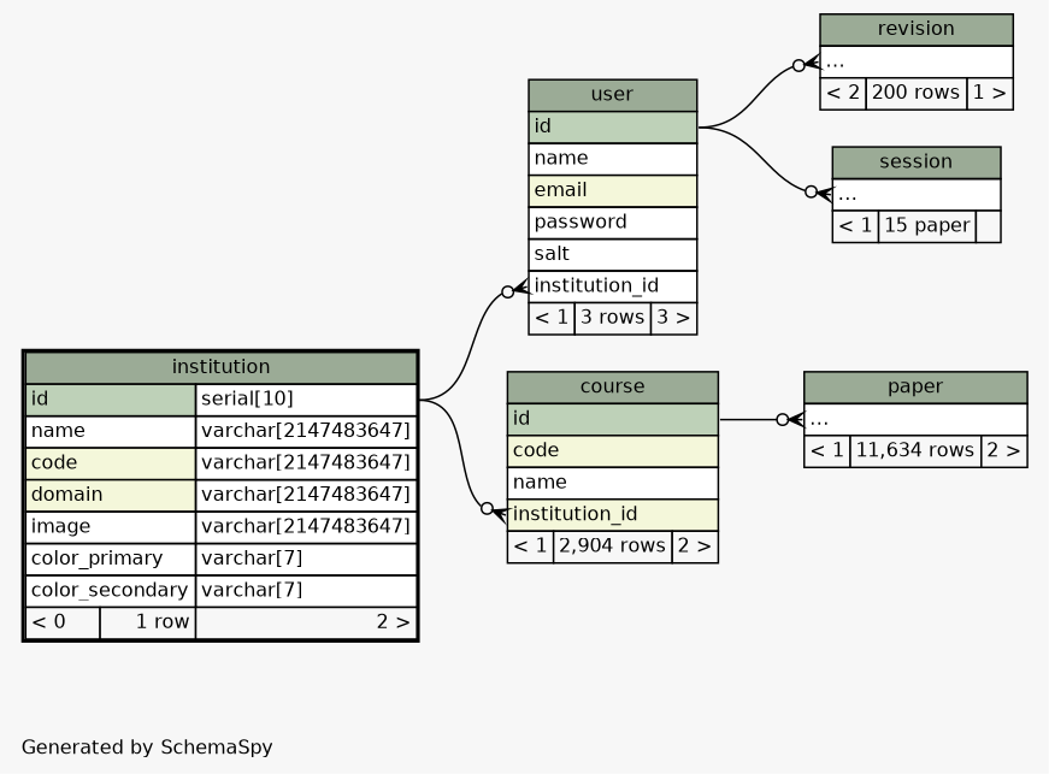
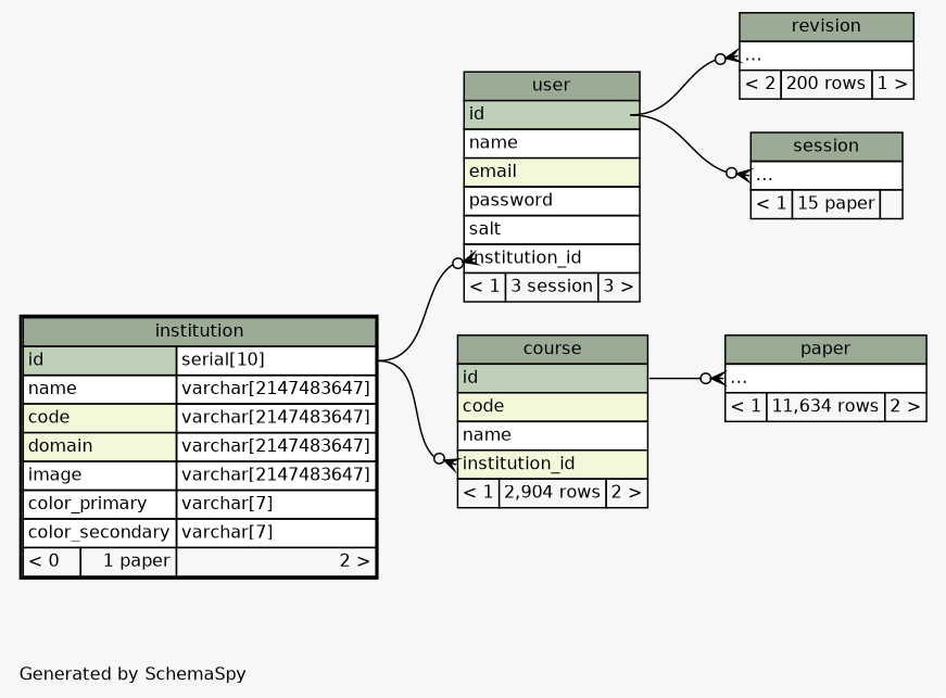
  digraph {
    bgcolor="#f7f7f7"
    fontname=Helvetica
    fontsize=11
    label="\nGenerated by SchemaSpy"
    labeljust=l
    nodesep=0.18
    rankdir=RL
    ranksep=0.46
    node [fontname=Helvetica fontsize=11 shape=plaintext]
    edge [arrowhead=none arrowsize=0.8 arrowtail=crowodot dir=back headport="id:e" tailport="elipses:w"]
    n1 [label=<     <TABLE BORDER="0" CELLBORDER="1" CELLSPACING="0" BGCOLOR="#ffffff">       <TR><TD COLSPAN="3" BGCOLOR="#9bab96" ALIGN="CENTER">course</TD></TR>       <TR><TD PORT="id" COLSPAN="3" BGCOLOR="#bed1b8" ALIGN="LEFT">id</TD></TR>       <TR><TD PORT="code" COLSPAN="3" BGCOLOR="#f4f7da" ALIGN="LEFT">code</TD></TR>       <TR><TD PORT="name" COLSPAN="3" ALIGN="LEFT">name</TD></TR>       <TR><TD PORT="institution_id" COLSPAN="3" BGCOLOR="#f4f7da" ALIGN="LEFT">institution_id</TD></TR>       <TR><TD ALIGN="LEFT" BGCOLOR="#f7f7f7">&lt; 1</TD><TD ALIGN="RIGHT" BGCOLOR="#f7f7f7">2,904 rows</TD><TD ALIGN="RIGHT" BGCOLOR="#f7f7f7">2 &gt;</TD></TR>     </TABLE>>]
-   n2 [label=<     <TABLE BORDER="2" CELLBORDER="1" CELLSPACING="0" BGCOLOR="#ffffff">       <TR><TD COLSPAN="3" BGCOLOR="#9bab96" ALIGN="CENTER">institution</TD></TR>       <TR><TD PORT="id" COLSPAN="2" BGCOLOR="#bed1b8" ALIGN="LEFT">id</TD><TD PORT="id.type" ALIGN="LEFT">serial[10]</TD></TR>       <TR><TD PORT="name" COLSPAN="2" ALIGN="LEFT">name</TD><TD PORT="name.type" ALIGN="LEFT">varchar[2147483647]</TD></TR>       <TR><TD PORT="code" COLSPAN="2" BGCOLOR="#f4f7da" ALIGN="LEFT">code</TD><TD PORT="code.type" ALIGN="LEFT">varchar[2147483647]</TD></TR>       <TR><TD PORT="domain" COLSPAN="2" BGCOLOR="#f4f7da" ALIGN="LEFT">domain</TD><TD PORT="domain.type" ALIGN="LEFT">varchar[2147483647]</TD></TR>       <TR><TD PORT="image" COLSPAN="2" ALIGN="LEFT">image</TD><TD PORT="image.type" ALIGN="LEFT">varchar[2147483647]</TD></TR>       <TR><TD PORT="color_primary" COLSPAN="2" ALIGN="LEFT">color_primary</TD><TD PORT="color_primary.type" ALIGN="LEFT">varchar[7]</TD></TR>       <TR><TD PORT="color_secondary" COLSPAN="2" ALIGN="LEFT">color_secondary</TD><TD PORT="color_secondary.type" ALIGN="LEFT">varchar[7]</TD></TR>       <TR><TD ALIGN="LEFT" BGCOLOR="#f7f7f7">&lt; 0</TD><TD ALIGN="RIGHT" BGCOLOR="#f7f7f7">1 row</TD><TD ALIGN="RIGHT" BGCOLOR="#f7f7f7">2 &gt;</TD></TR>     </TABLE>>]
+   n2 [label=<     <TABLE BORDER="2" CELLBORDER="1" CELLSPACING="0" BGCOLOR="#ffffff">       <TR><TD COLSPAN="3" BGCOLOR="#9bab96" ALIGN="CENTER">institution</TD></TR>       <TR><TD PORT="id" COLSPAN="2" BGCOLOR="#bed1b8" ALIGN="LEFT">id</TD><TD PORT="id.type" ALIGN="LEFT">serial[10]</TD></TR>       <TR><TD PORT="name" COLSPAN="2" ALIGN="LEFT">name</TD><TD PORT="name.type" ALIGN="LEFT">varchar[2147483647]</TD></TR>       <TR><TD PORT="code" COLSPAN="2" BGCOLOR="#f4f7da" ALIGN="LEFT">code</TD><TD PORT="code.type" ALIGN="LEFT">varchar[2147483647]</TD></TR>       <TR><TD PORT="domain" COLSPAN="2" BGCOLOR="#f4f7da" ALIGN="LEFT">domain</TD><TD PORT="domain.type" ALIGN="LEFT">varchar[2147483647]</TD></TR>       <TR><TD PORT="image" COLSPAN="2" ALIGN="LEFT">image</TD><TD PORT="image.type" ALIGN="LEFT">varchar[2147483647]</TD></TR>       <TR><TD PORT="color_primary" COLSPAN="2" ALIGN="LEFT">color_primary</TD><TD PORT="color_primary.type" ALIGN="LEFT">varchar[7]</TD></TR>       <TR><TD PORT="color_secondary" COLSPAN="2" ALIGN="LEFT">color_secondary</TD><TD PORT="color_secondary.type" ALIGN="LEFT">varchar[7]</TD></TR>       <TR><TD ALIGN="LEFT" BGCOLOR="#f7f7f7">&lt; 0</TD><TD ALIGN="RIGHT" BGCOLOR="#f7f7f7">1 paper</TD><TD ALIGN="RIGHT" BGCOLOR="#f7f7f7">2 &gt;</TD></TR>     </TABLE>>]
    n3 [label=<     <TABLE BORDER="0" CELLBORDER="1" CELLSPACING="0" BGCOLOR="#ffffff">       <TR><TD COLSPAN="3" BGCOLOR="#9bab96" ALIGN="CENTER">paper</TD></TR>       <TR><TD PORT="elipses" COLSPAN="3" ALIGN="LEFT">...</TD></TR>       <TR><TD ALIGN="LEFT" BGCOLOR="#f7f7f7">&lt; 1</TD><TD ALIGN="RIGHT" BGCOLOR="#f7f7f7">11,634 rows</TD><TD ALIGN="RIGHT" BGCOLOR="#f7f7f7">2 &gt;</TD></TR>     </TABLE>>]
    n4 [label=<     <TABLE BORDER="0" CELLBORDER="1" CELLSPACING="0" BGCOLOR="#ffffff">       <TR><TD COLSPAN="3" BGCOLOR="#9bab96" ALIGN="CENTER">revision</TD></TR>       <TR><TD PORT="elipses" COLSPAN="3" ALIGN="LEFT">...</TD></TR>       <TR><TD ALIGN="LEFT" BGCOLOR="#f7f7f7">&lt; 2</TD><TD ALIGN="RIGHT" BGCOLOR="#f7f7f7">200 rows</TD><TD ALIGN="RIGHT" BGCOLOR="#f7f7f7">1 &gt;</TD></TR>     </TABLE>>]
-   n5 [label=<     <TABLE BORDER="0" CELLBORDER="1" CELLSPACING="0" BGCOLOR="#ffffff">       <TR><TD COLSPAN="3" BGCOLOR="#9bab96" ALIGN="CENTER">user</TD></TR>       <TR><TD PORT="id" COLSPAN="3" BGCOLOR="#bed1b8" ALIGN="LEFT">id</TD></TR>       <TR><TD PORT="name" COLSPAN="3" ALIGN="LEFT">name</TD></TR>       <TR><TD PORT="email" COLSPAN="3" BGCOLOR="#f4f7da" ALIGN="LEFT">email</TD></TR>       <TR><TD PORT="password" COLSPAN="3" ALIGN="LEFT">password</TD></TR>       <TR><TD PORT="salt" COLSPAN="3" ALIGN="LEFT">salt</TD></TR>       <TR><TD PORT="institution_id" COLSPAN="3" ALIGN="LEFT">institution_id</TD></TR>       <TR><TD ALIGN="LEFT" BGCOLOR="#f7f7f7">&lt; 1</TD><TD ALIGN="RIGHT" BGCOLOR="#f7f7f7">3 rows</TD><TD ALIGN="RIGHT" BGCOLOR="#f7f7f7">3 &gt;</TD></TR>     </TABLE>>]
+   n5 [label=<     <TABLE BORDER="0" CELLBORDER="1" CELLSPACING="0" BGCOLOR="#ffffff">       <TR><TD COLSPAN="3" BGCOLOR="#9bab96" ALIGN="CENTER">user</TD></TR>       <TR><TD PORT="id" COLSPAN="3" BGCOLOR="#bed1b8" ALIGN="LEFT">id</TD></TR>       <TR><TD PORT="name" COLSPAN="3" ALIGN="LEFT">name</TD></TR>       <TR><TD PORT="email" COLSPAN="3" BGCOLOR="#f4f7da" ALIGN="LEFT">email</TD></TR>       <TR><TD PORT="password" COLSPAN="3" ALIGN="LEFT">password</TD></TR>       <TR><TD PORT="salt" COLSPAN="3" ALIGN="LEFT">salt</TD></TR>       <TR><TD PORT="institution_id" COLSPAN="3" ALIGN="LEFT">institution_id</TD></TR>       <TR><TD ALIGN="LEFT" BGCOLOR="#f7f7f7">&lt; 1</TD><TD ALIGN="RIGHT" BGCOLOR="#f7f7f7">3 session</TD><TD ALIGN="RIGHT" BGCOLOR="#f7f7f7">3 &gt;</TD></TR>     </TABLE>>]
    n6 [label=<     <TABLE BORDER="0" CELLBORDER="1" CELLSPACING="0" BGCOLOR="#ffffff">       <TR><TD COLSPAN="3" BGCOLOR="#9bab96" ALIGN="CENTER">session</TD></TR>       <TR><TD PORT="elipses" COLSPAN="3" ALIGN="LEFT">...</TD></TR>       <TR><TD ALIGN="LEFT" BGCOLOR="#f7f7f7">&lt; 1</TD><TD ALIGN="RIGHT" BGCOLOR="#f7f7f7">15 paper</TD><TD ALIGN="RIGHT" BGCOLOR="#f7f7f7">  </TD></TR>     </TABLE>>]
    n1 -> n2 [headport="id.type:e" tailport="institution_id:w"]
    n3 -> n1
    n4 -> n5
    n5 -> n2 [headport="id.type:e" tailport="institution_id:w"]
    n6 -> n5
  }
